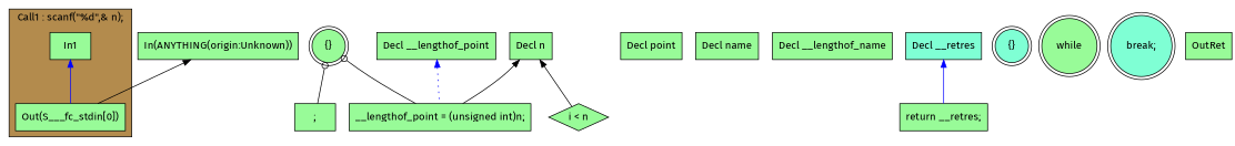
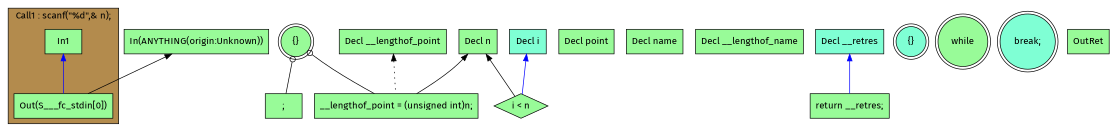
  digraph {
    fontname="Fira Sans"
    rankdir=TB
    node [fillcolor=palegreen fontname="Fira Sans" shape=box style=filled]
    edge [color="#000000" dir=back fontname="Fira Sans"]
    n1 [label=In1]
    n2 [label="Out(S___fc_stdin[0])"]
    n3 [label="Decl n"]
    n4 [label="__lengthof_point = (unsigned int)n;"]
    n5 [label="i < n" shape=diamond]
+   n6 [fillcolor=aquamarine label="Decl i"]
    n7 [label="Decl point"]
    n8 [label="Decl __lengthof_point"]
    n9 [label="Decl name"]
    n10 [label="Decl __lengthof_name"]
    n11 [fillcolor=aquamarine label="Decl __retres"]
    n12 [label="return __retres;"]
    n13 [label="{}" shape=doublecircle]
    n14 [label=";"]
    n15 [fillcolor=aquamarine label="{}" shape=doublecircle]
    n16 [label=while shape=doublecircle]
    n17 [fillcolor=aquamarine label="break;" shape=doublecircle]
    n18 [label=OutRet]
    n19 [label="In(ANYTHING(origin:Unknown))"]
    subgraph cluster_1 {
      fillcolor="#B38B4D"
      label="Call1 : scanf(\"%d\",& n);"
      style=filled
      n1
      n2
    }
    n1 -> n2 [color="#0000FF"]
    n3 -> n4
    n3 -> n5
-   n8 -> n4 [color="#0000FF" style=dotted]
+   n6 -> n5 [color="#0000FF"]
+   n8 -> n4 [style=dotted]
    n11 -> n12 [color="#0000FF"]
    n13 -> n4 [arrowtail=odot]
    n13 -> n14 [arrowtail=odot]
    n19 -> n2
  }
